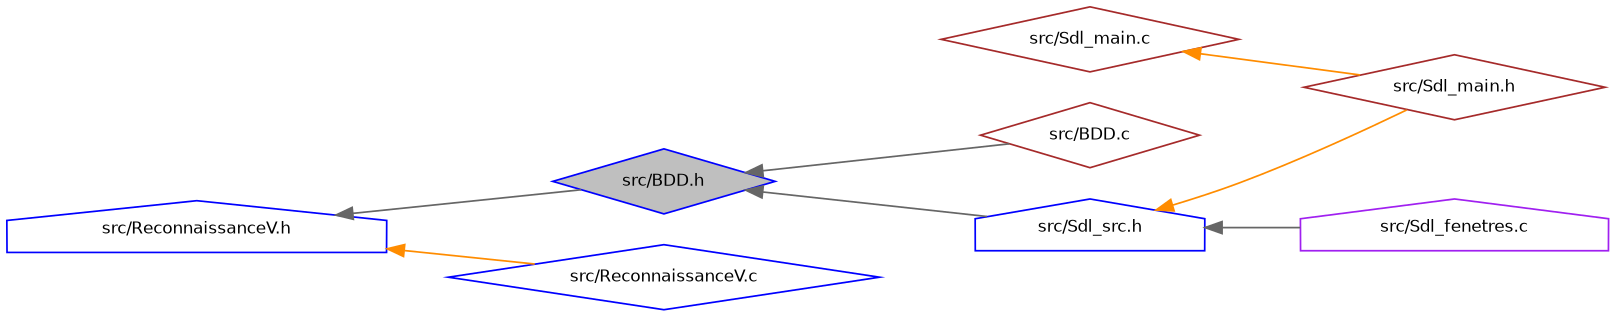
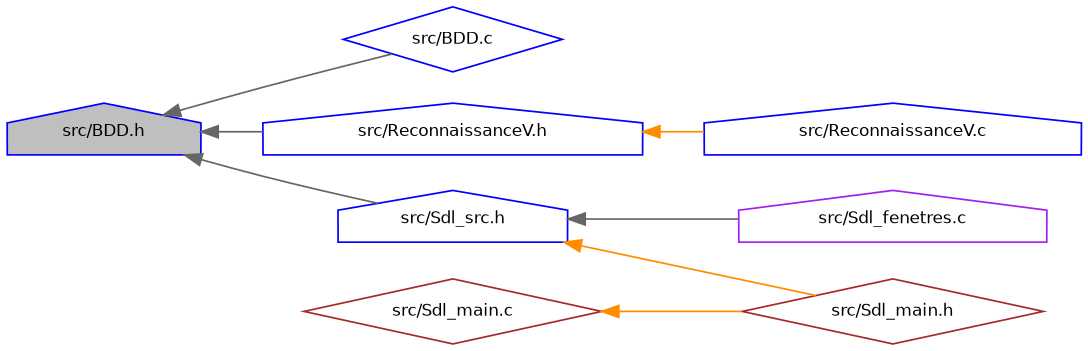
  digraph {
    rankdir=LR
    node [color=blue fillcolor=white fontname=Helvetica fontsize=10 shape=house style=filled]
    edge [color=gray40 dir=back fontname=Helvetica fontsize=10 labelfontname=Helvetica labelfontsize=10 style=solid]
-   n1 [fillcolor=grey75 fontcolor=black height=0.2 label="src/BDD.h" shape=diamond width=0.4]
-   n2 [color=brown height=0.2 label="src/BDD.c" shape=diamond width=0.4]
+   n1 [fillcolor=grey75 fontcolor=black height=0.2 label="src/BDD.h" width=0.4]
+   n2 [height=0.2 label="src/BDD.c" shape=diamond width=0.4]
    n3 [height=0.2 label="src/ReconnaissanceV.h" width=0.4]
    n4 [height=0.2 label="src/Sdl_src.h" width=0.4]
-   n5 [height=0.2 label="src/ReconnaissanceV.c" shape=diamond width=0.4]
+   n5 [height=0.2 label="src/ReconnaissanceV.c" width=0.4]
    n6 [color=purple height=0.2 label="src/Sdl_fenetres.c" width=0.4]
    n7 [color=brown height=0.2 label="src/Sdl_main.h" shape=diamond width=0.4]
    n8 [color=brown height=0.2 label="src/Sdl_main.c" shape=diamond width=0.4]
    n1 -> n2
-   n3 -> n1
+   n1 -> n3
    n1 -> n4
    n3 -> n5 [color=darkorange]
    n4 -> n6
    n4 -> n7 [color=darkorange]
    n8 -> n7 [color=darkorange]
  }
